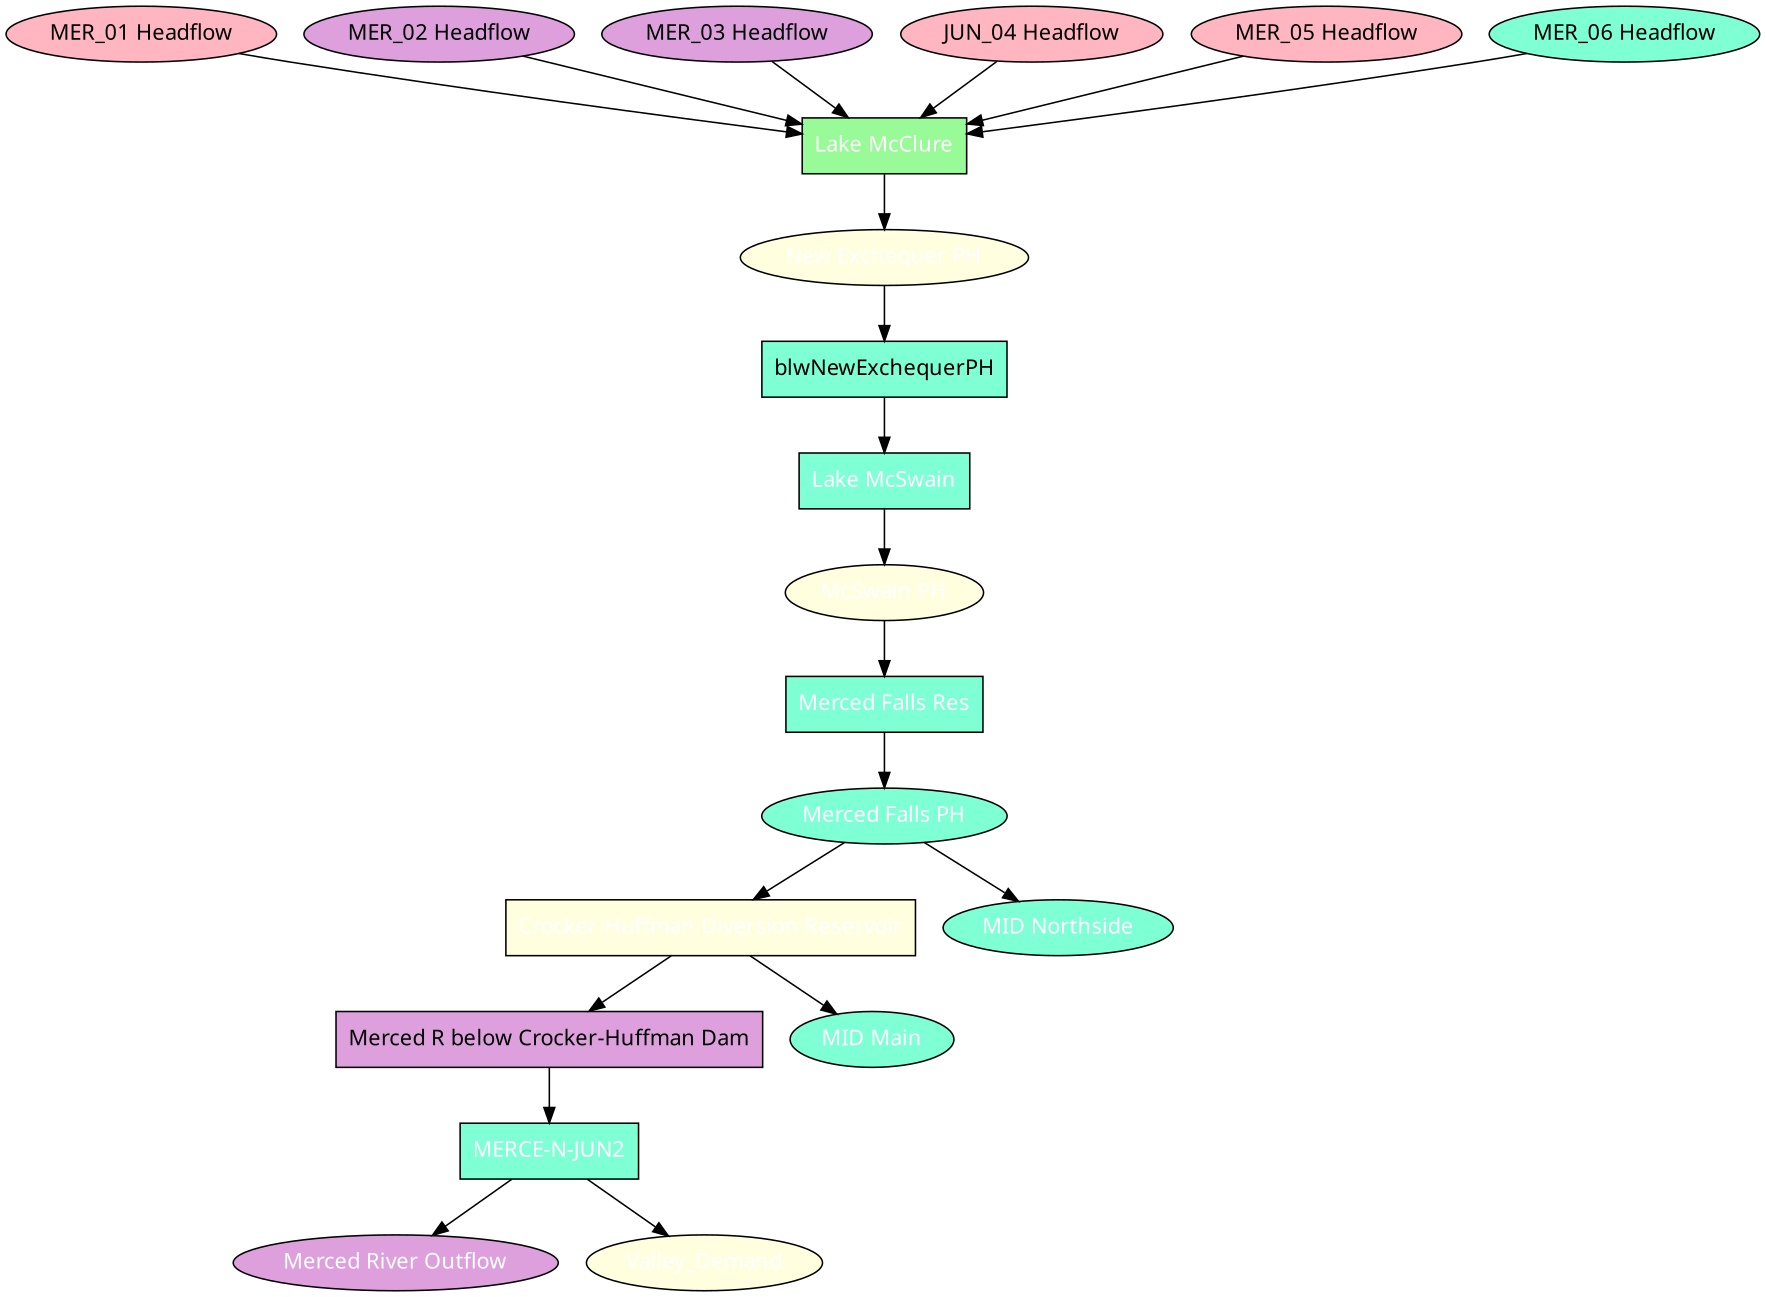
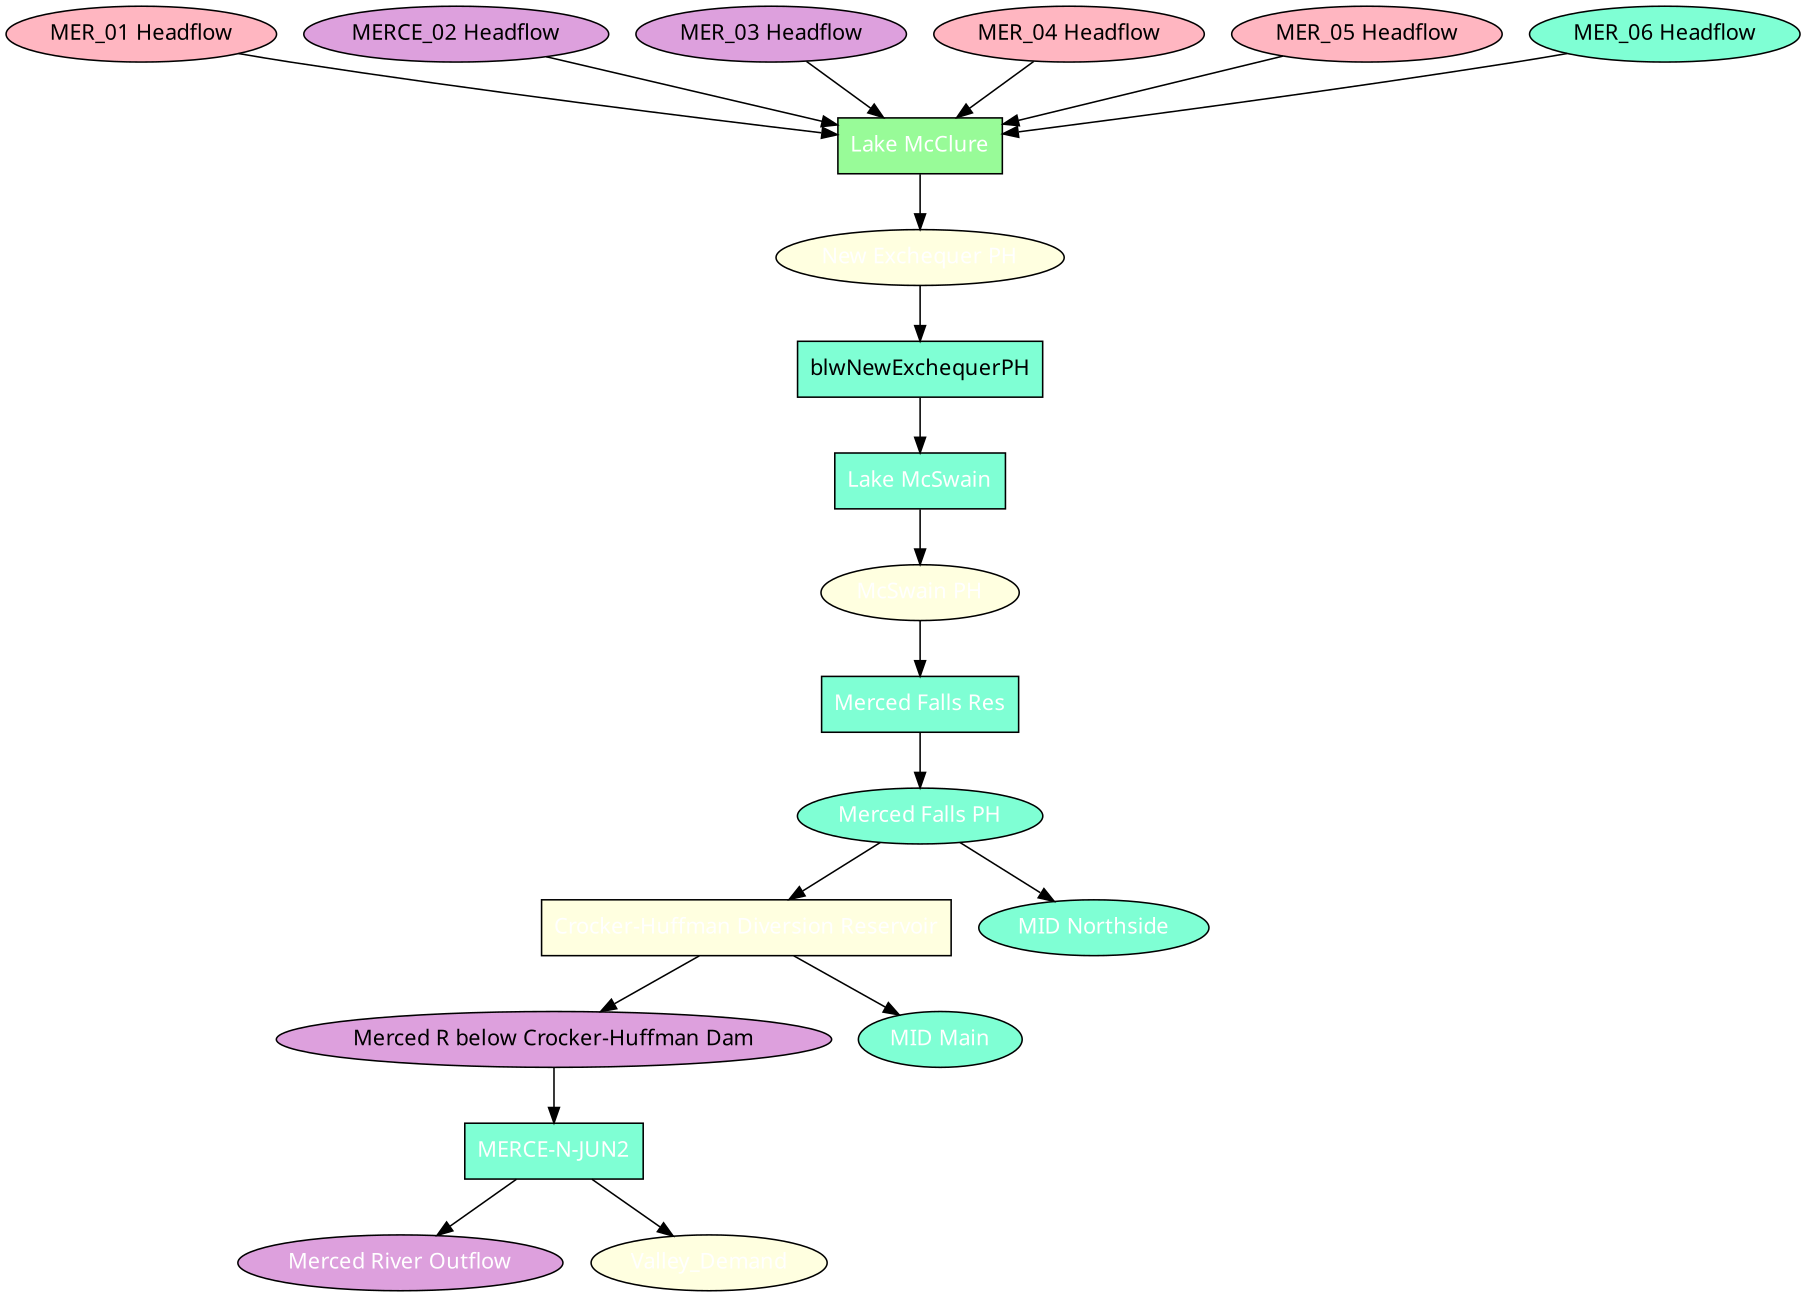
  digraph {
    fontname="Noto Sans"
    node [fillcolor=aquamarine fontcolor=white fontname="Noto Sans" shape=oval style=filled]
    edge [fontname="Noto Sans"]
    blwNewExchequerPH [fontcolor=black shape=box]
    "Lake McSwain" [shape=rect]
    "McSwain PH" [fillcolor=lightyellow]
    "Crocker-Huffman Diversion Reservoir" [fillcolor=lightyellow shape=rect]
-   "Merced R below Crocker-Huffman Dam" [fillcolor=plum fontcolor=black shape=box]
+   "Merced R below Crocker-Huffman Dam" [fillcolor=plum fontcolor=black]
    "MID Main"
    "MERCE-N-JUN2" [shape=rect]
    "Lake McClure" [fillcolor=palegreen shape=rect]
    "New Exchequer PH" [fillcolor=lightyellow]
    "Merced Falls Res" [shape=rect]
    "Merced Falls PH"
    "Merced River Outflow" [fillcolor=plum]
    Valley_Demand [fillcolor=lightyellow]
    "MID Northside"
    "MER_01 Headflow" [fillcolor=lightpink fontcolor=black]
-   "MER_02 Headflow" [fillcolor=plum fontcolor=black]
+   "MER_02 Headflow" [fillcolor=plum fontcolor=black label="MERCE_02 Headflow"]
    "MER_03 Headflow" [fillcolor=plum fontcolor=black]
-   "MER_04 Headflow" [fillcolor=lightpink fontcolor=black label="JUN_04 Headflow"]
+   "MER_04 Headflow" [fillcolor=lightpink fontcolor=black]
    "MER_05 Headflow" [fillcolor=lightpink fontcolor=black]
    "MER_06 Headflow" [fontcolor=black]
    blwNewExchequerPH -> "Lake McSwain"
    "Lake McSwain" -> "McSwain PH"
    "McSwain PH" -> "Merced Falls Res"
    "Crocker-Huffman Diversion Reservoir" -> "Merced R below Crocker-Huffman Dam"
    "Crocker-Huffman Diversion Reservoir" -> "MID Main"
    "Merced R below Crocker-Huffman Dam" -> "MERCE-N-JUN2"
    "MERCE-N-JUN2" -> "Merced River Outflow"
    "MERCE-N-JUN2" -> Valley_Demand
    "Lake McClure" -> "New Exchequer PH"
    "New Exchequer PH" -> blwNewExchequerPH
    "Merced Falls Res" -> "Merced Falls PH"
    "Merced Falls PH" -> "Crocker-Huffman Diversion Reservoir"
    "Merced Falls PH" -> "MID Northside"
    "MER_01 Headflow" -> "Lake McClure"
    "MER_02 Headflow" -> "Lake McClure"
    "MER_03 Headflow" -> "Lake McClure"
    "MER_04 Headflow" -> "Lake McClure"
    "MER_05 Headflow" -> "Lake McClure"
    "MER_06 Headflow" -> "Lake McClure"
  }
